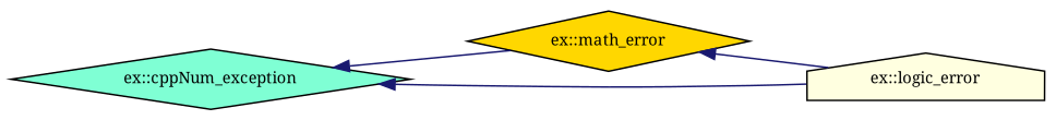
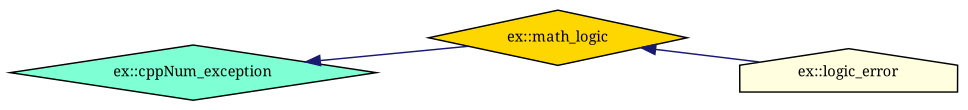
  digraph {
    fontname="Noto Serif"
    rankdir=LR
    node [color=black fontname="Noto Serif" fontsize=10 shape=diamond style=filled]
    edge [color=midnightblue dir=back fontname="Noto Serif" fontsize=10 labelfontname=Helvetica labelfontsize=10 style=solid]
-   n1 [fillcolor=gold height=0.2 label="ex::math_error" width=0.4]
+   n1 [fillcolor=gold height=0.2 label="ex::math_logic" width=0.4]
    n2 [fillcolor=lightyellow height=0.2 label="ex::logic_error" shape=house width=0.4]
    n3 [fillcolor=aquamarine height=0.2 label="ex::cppNum_exception" width=0.4]
    n1 -> n2
    n3 -> n1
-   n3 -> n2
  }
